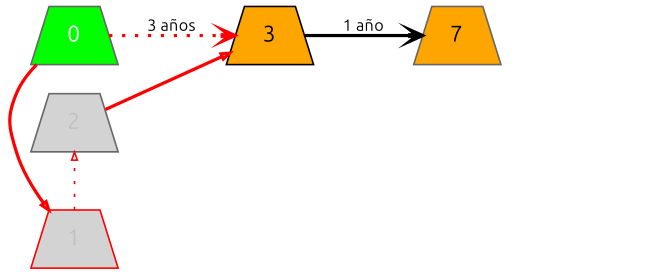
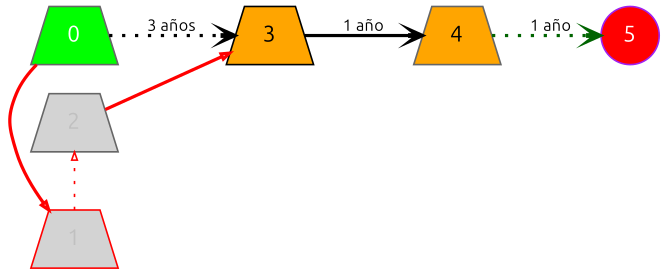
  digraph {
    fontname=Ubuntu
    rankdir=LR
    node [color=gray40 fillcolor=lightgray fontname=Ubuntu shape=trapezium style=filled]
    edge [arrowhead=empty arrowsize=0.5 color=red fontname=Ubuntu style=bold]
    0 [fillcolor=green fontcolor=white]
    1 [color=red fontcolor=gray]
    3 [color=black fillcolor=orange]
    2 [fontcolor=gray]
-   4 [fillcolor=orange label=7]
+   4 [fillcolor=orange]
+   5 [color=purple fillcolor=red fontcolor=white shape=circle]
    0 -> 1 [constraint=false]
-   0 -> 3 [arrowhead=vee arrowsize=0.8 fontsize=10 label="3 años" penwidth=2.0 style=dotted]
+   0 -> 3 [arrowhead=vee arrowsize=0.8 color=black fontsize=10 label="3 años" penwidth=2.0 style=dotted]
    1 -> 2 [constraint=false style=dotted]
    3 -> 4 [arrowhead=vee arrowsize=0.8 color=black fontsize=10 label="1 año" penwidth=2.0]
    2 -> 3 [constraint=false]
+   4 -> 5 [arrowhead=vee arrowsize=0.8 color=darkgreen fontsize=10 label="1 año" penwidth=2.0 style=dotted]
  }
